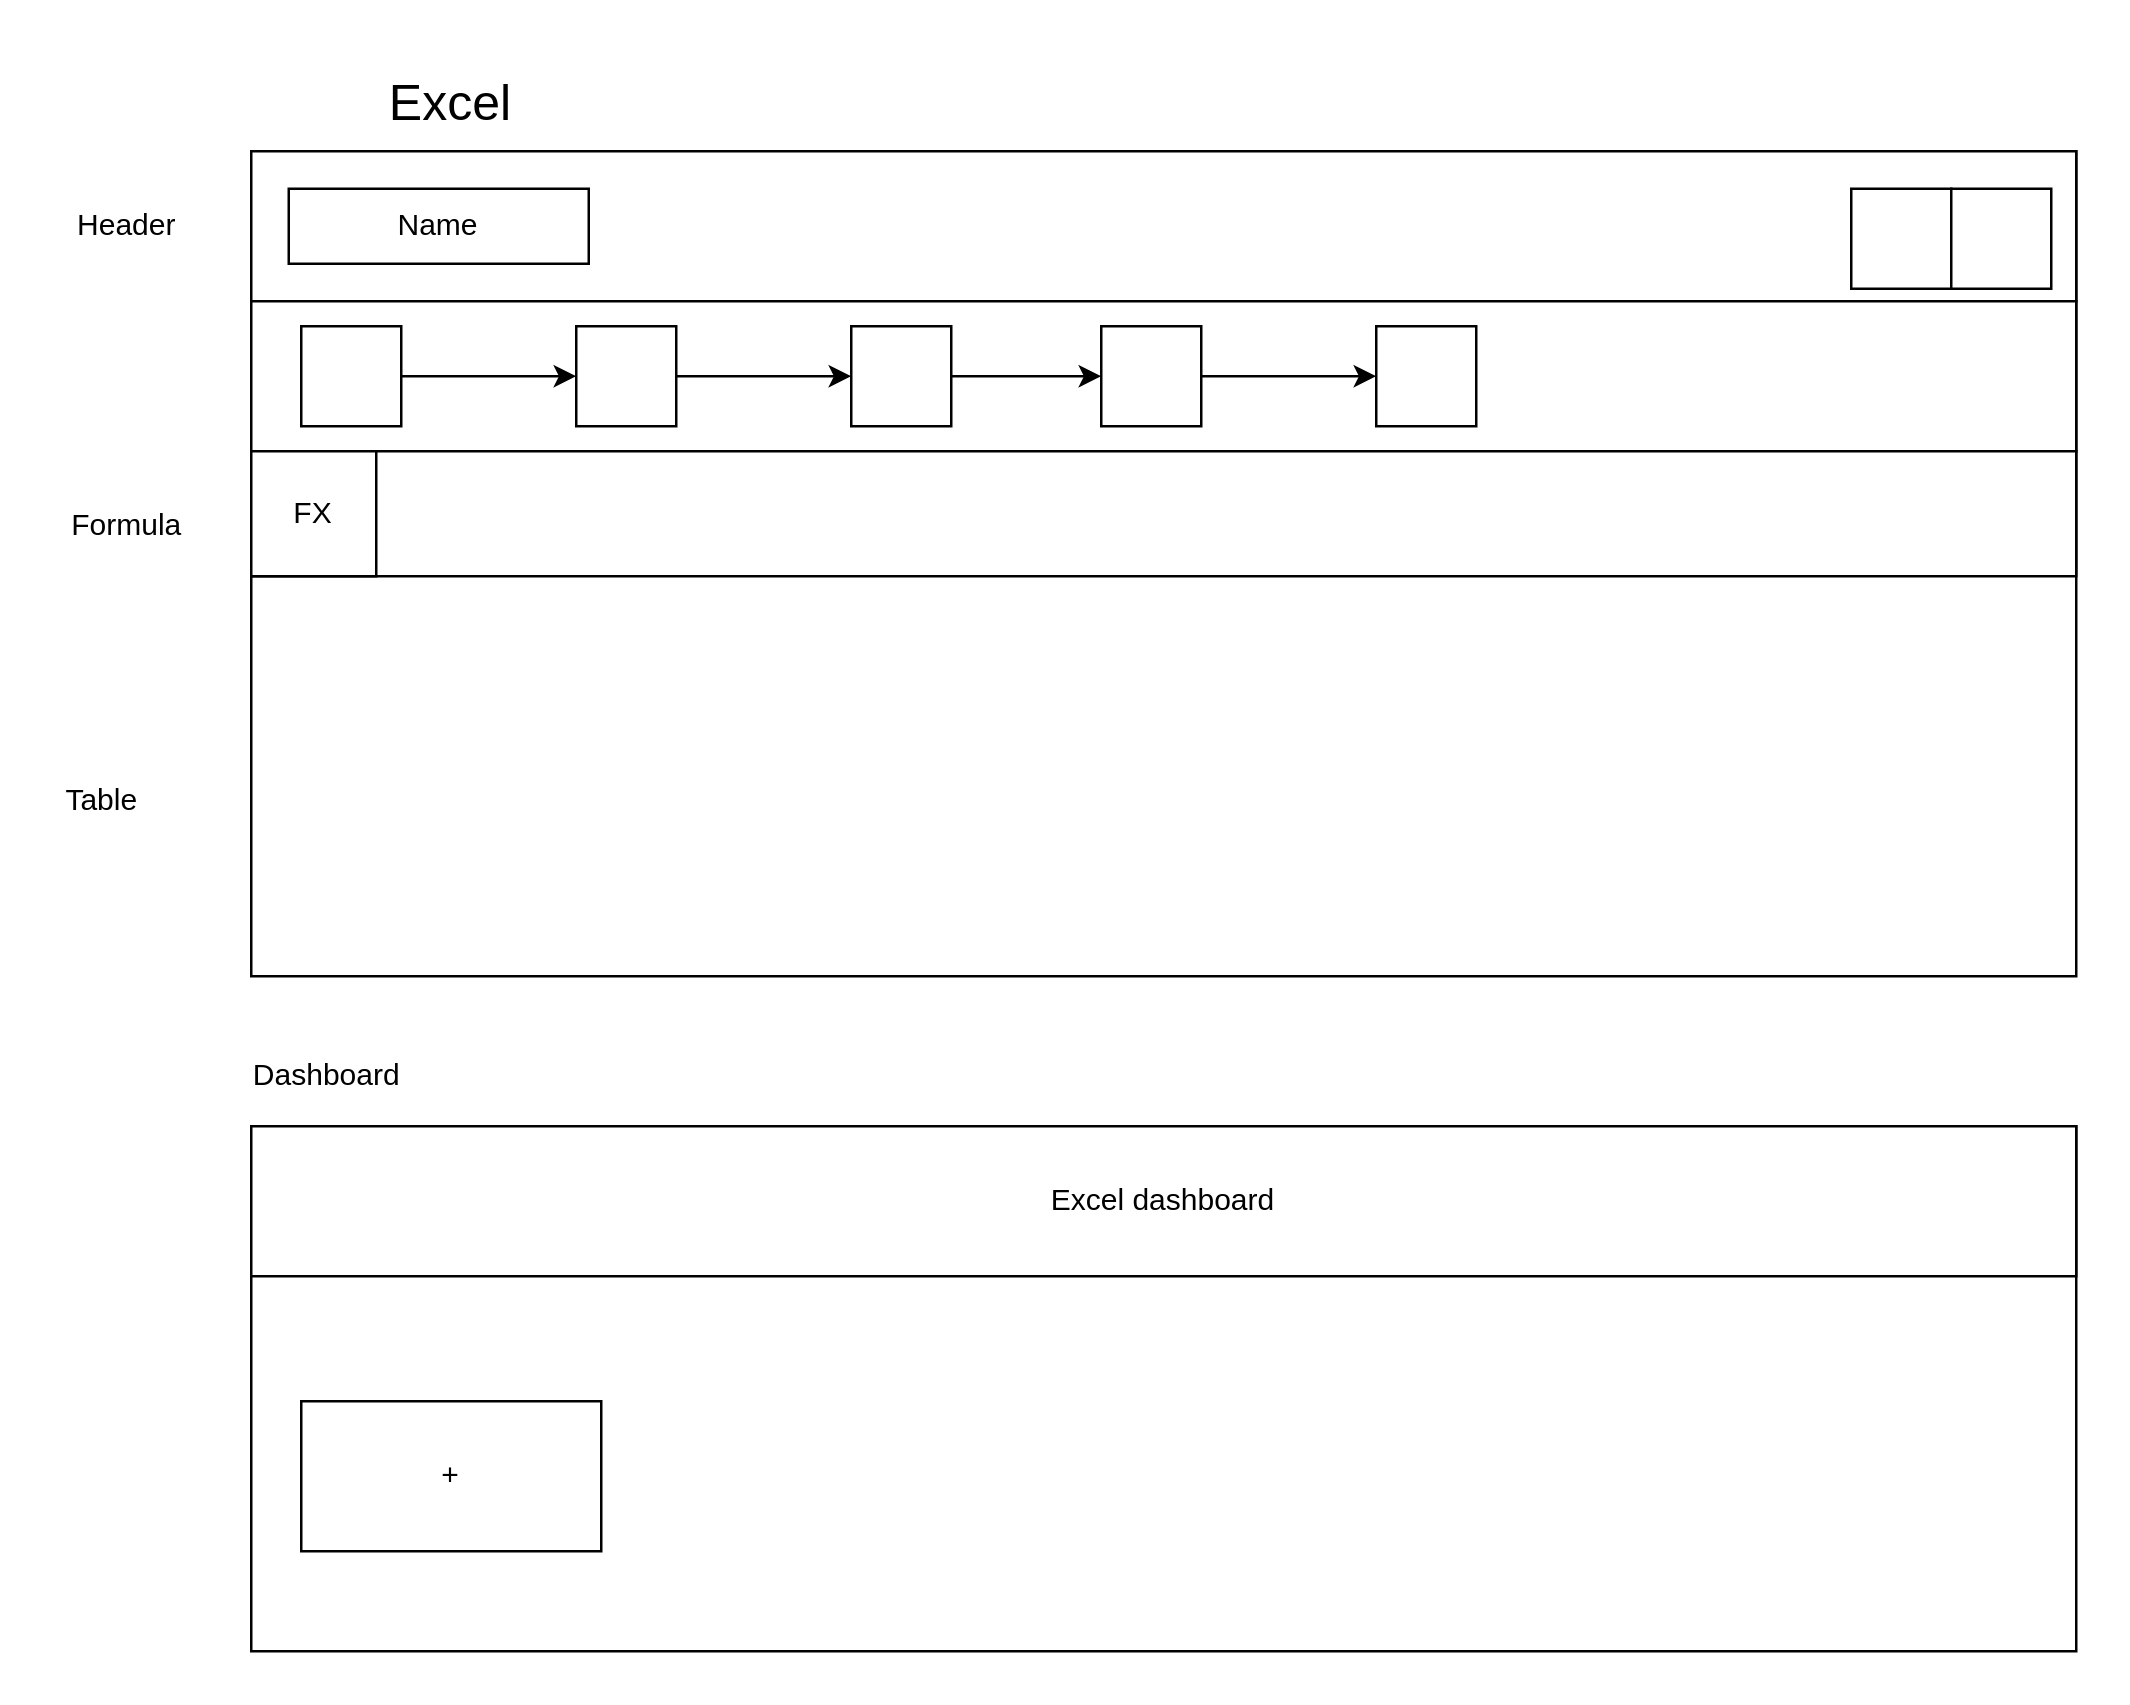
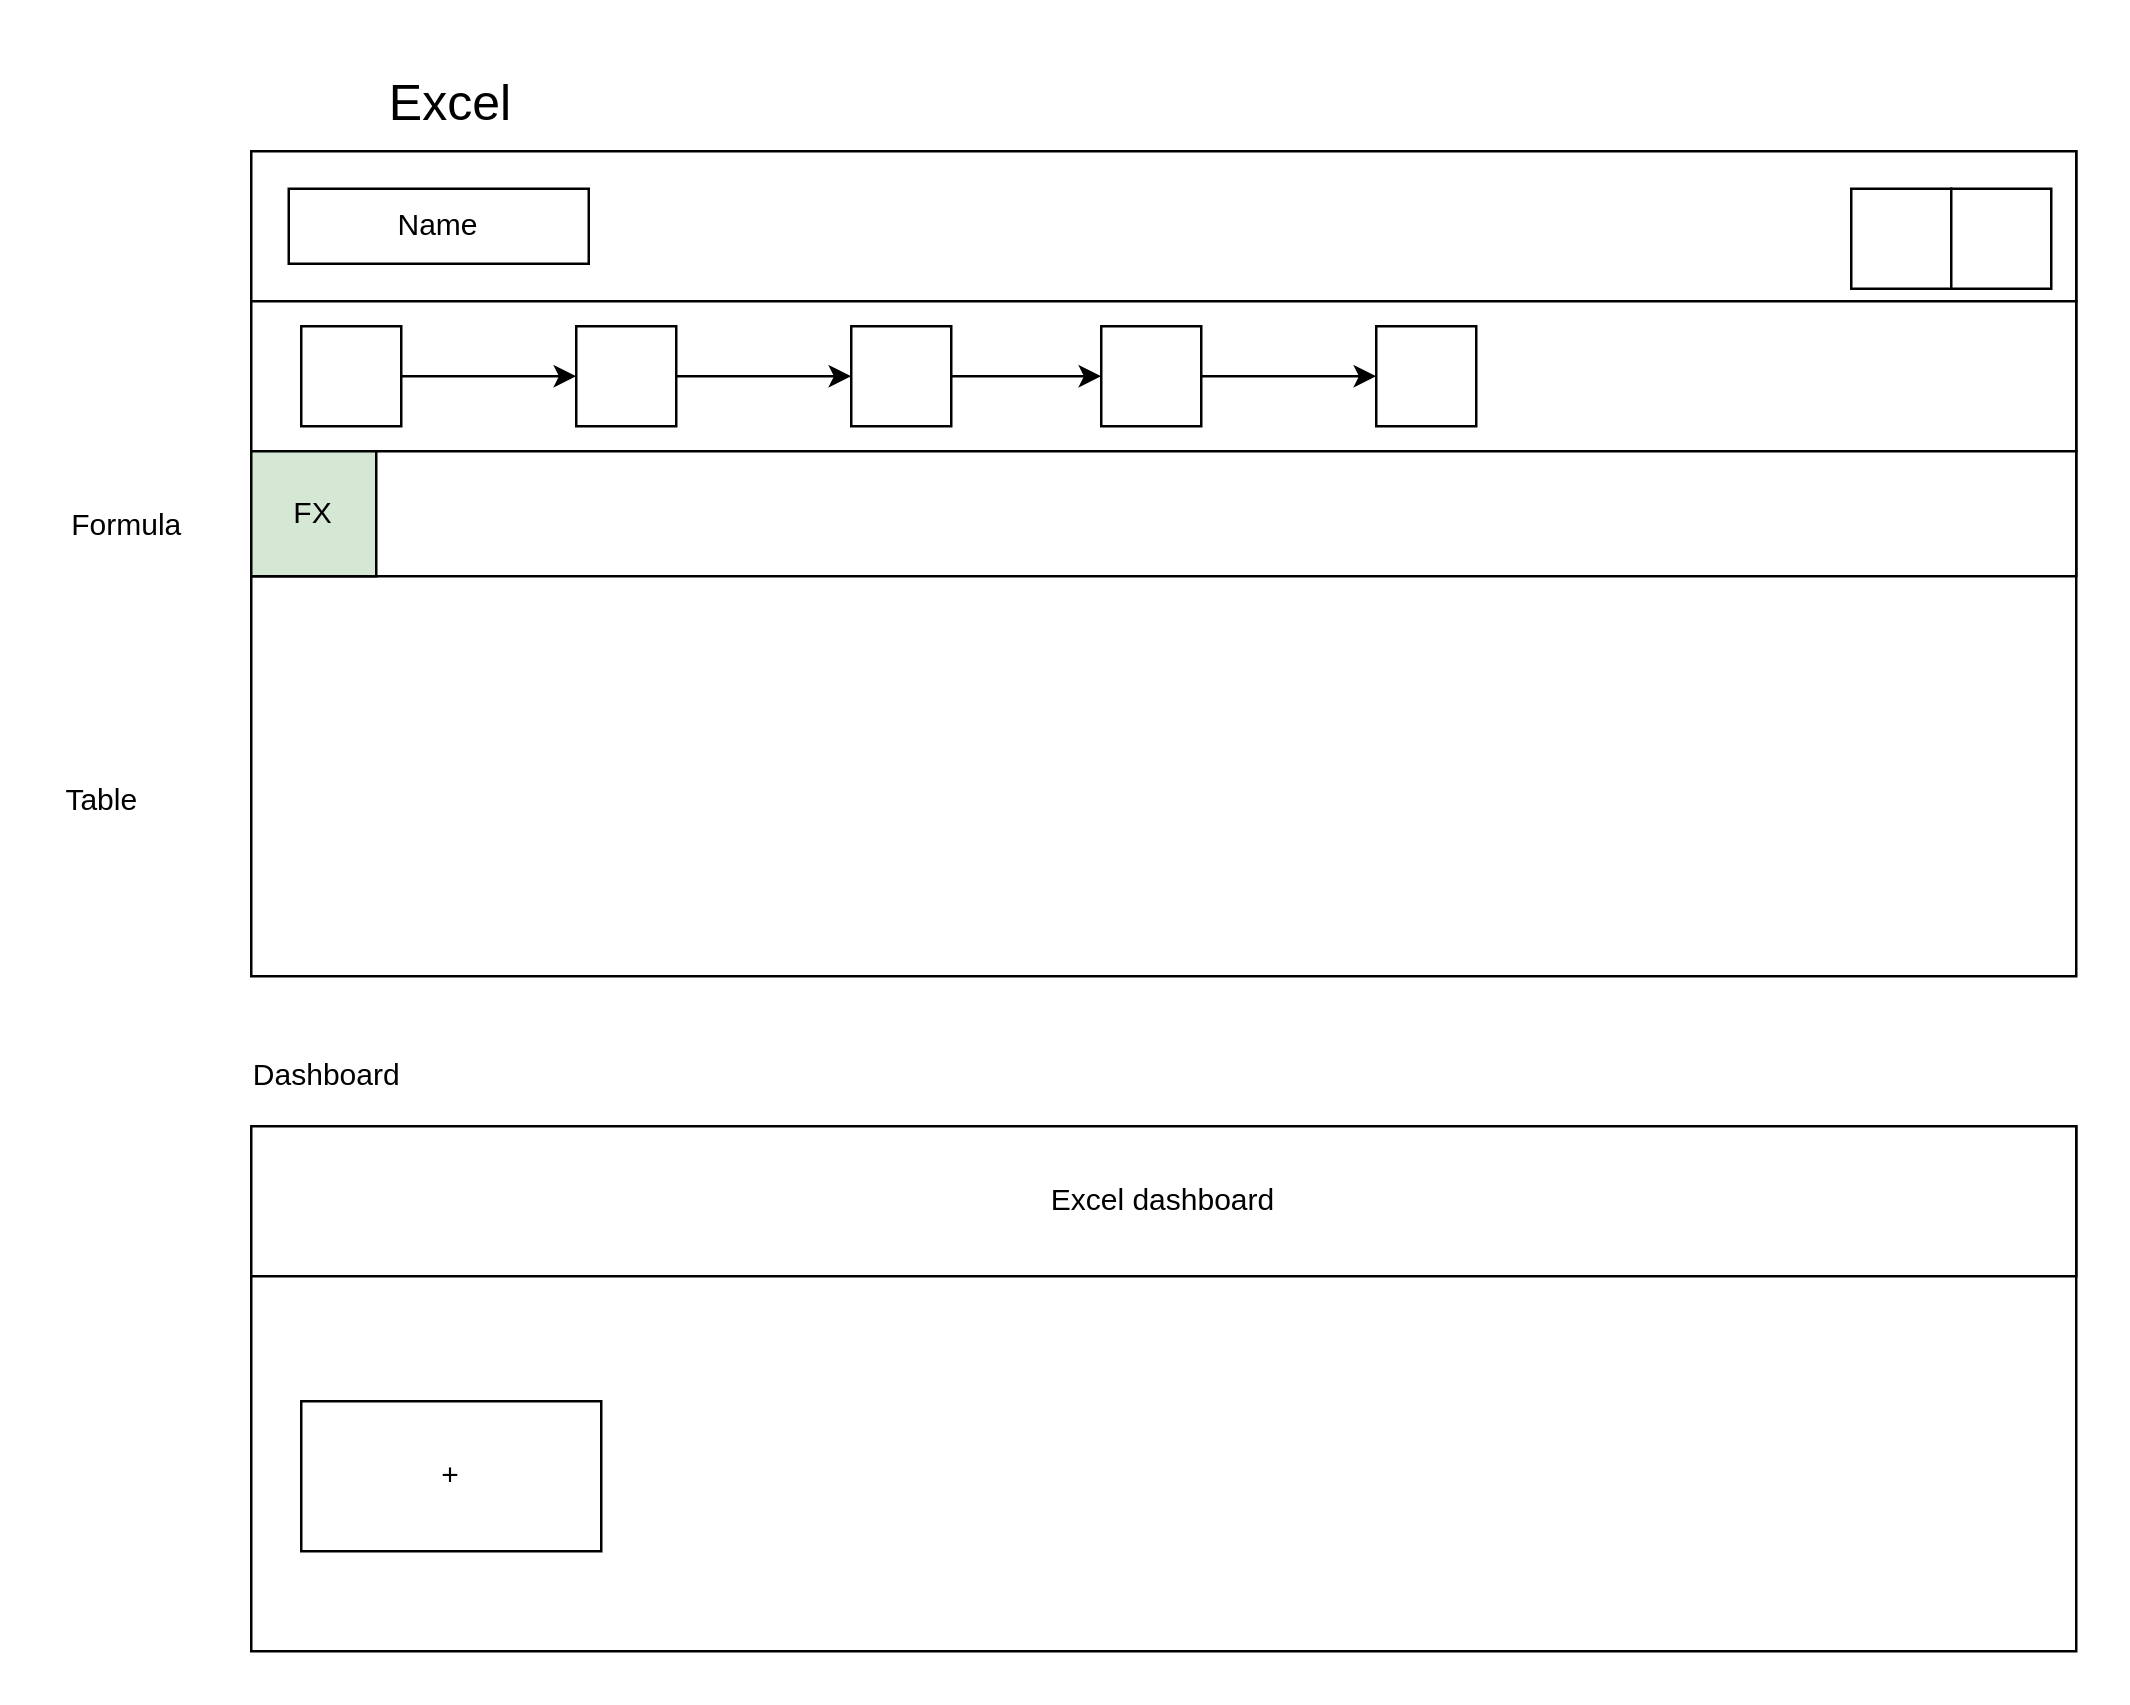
  <mxCell id="0" />
  <mxCell id="1" parent="0" />
  <mxCell id="2" value="" style="rounded=0;whiteSpace=wrap;html=1;" vertex="1" parent="1"><mxGeometry x="100" y="60" width="730" height="330" as="geometry" /></mxCell>
  <mxCell id="3" value="" style="rounded=0;whiteSpace=wrap;html=1;" vertex="1" parent="1"><mxGeometry x="100" y="60" width="730" height="60" as="geometry" /></mxCell>
  <mxCell id="4" value="Name" style="rounded=0;whiteSpace=wrap;html=1;" vertex="1" parent="1"><mxGeometry x="115" y="75" width="120" height="30" as="geometry" /></mxCell>
  <mxCell id="5" value="" style="whiteSpace=wrap;html=1;aspect=fixed;" vertex="1" parent="1"><mxGeometry x="740" y="75" width="40" height="40" as="geometry" /></mxCell>
  <mxCell id="6" value="" style="whiteSpace=wrap;html=1;aspect=fixed;" vertex="1" parent="1"><mxGeometry x="780" y="75" width="40" height="40" as="geometry" /></mxCell>
  <mxCell id="7" value="" style="rounded=0;whiteSpace=wrap;html=1;" vertex="1" parent="1"><mxGeometry x="100" y="120" width="730" height="60" as="geometry" /></mxCell>
  <mxCell id="8" value="&lt;span style=&quot;font-size: 20px&quot;&gt;Excel&lt;/span&gt;" style="text;html=1;strokeColor=none;fillColor=none;align=center;verticalAlign=middle;whiteSpace=wrap;rounded=0;" vertex="1" parent="1"><mxGeometry x="130" y="20" width="100" height="40" as="geometry" /></mxCell>
- <mxCell id="9" value="Header" style="text;html=1;align=center;verticalAlign=middle;resizable=0;points=[];autosize=1;" vertex="1" parent="1"><mxGeometry x="20" y="80" width="60" height="20" as="geometry" /></mxCell>
  <mxCell id="10" value="" style="edgeStyle=orthogonalEdgeStyle;rounded=0;orthogonalLoop=1;jettySize=auto;html=1;" edge="1" parent="1" source="11" target="13"><mxGeometry relative="1" as="geometry" /></mxCell>
  <mxCell id="11" value="" style="whiteSpace=wrap;html=1;aspect=fixed;" vertex="1" parent="1"><mxGeometry x="120" y="130" width="40" height="40" as="geometry" /></mxCell>
  <mxCell id="12" value="" style="edgeStyle=orthogonalEdgeStyle;rounded=0;orthogonalLoop=1;jettySize=auto;html=1;" edge="1" parent="1" source="13" target="15"><mxGeometry relative="1" as="geometry" /></mxCell>
  <mxCell id="13" value="" style="whiteSpace=wrap;html=1;aspect=fixed;" vertex="1" parent="1"><mxGeometry x="230" y="130" width="40" height="40" as="geometry" /></mxCell>
  <mxCell id="14" value="" style="edgeStyle=orthogonalEdgeStyle;rounded=0;orthogonalLoop=1;jettySize=auto;html=1;" edge="1" parent="1" source="15" target="17"><mxGeometry relative="1" as="geometry" /></mxCell>
  <mxCell id="15" value="" style="whiteSpace=wrap;html=1;aspect=fixed;" vertex="1" parent="1"><mxGeometry x="340" y="130" width="40" height="40" as="geometry" /></mxCell>
  <mxCell id="16" value="" style="edgeStyle=orthogonalEdgeStyle;rounded=0;orthogonalLoop=1;jettySize=auto;html=1;" edge="1" parent="1" source="17" target="18"><mxGeometry relative="1" as="geometry" /></mxCell>
  <mxCell id="17" value="" style="whiteSpace=wrap;html=1;aspect=fixed;" vertex="1" parent="1"><mxGeometry x="440" y="130" width="40" height="40" as="geometry" /></mxCell>
  <mxCell id="18" value="" style="whiteSpace=wrap;html=1;aspect=fixed;" vertex="1" parent="1"><mxGeometry x="550" y="130" width="40" height="40" as="geometry" /></mxCell>
  <mxCell id="19" value="" style="rounded=0;whiteSpace=wrap;html=1;" vertex="1" parent="1"><mxGeometry x="100" y="180" width="730" height="50" as="geometry" /></mxCell>
- <mxCell id="20" value="FX" style="whiteSpace=wrap;html=1;aspect=fixed;" vertex="1" parent="1"><mxGeometry x="100" y="180" width="50" height="50" as="geometry" /></mxCell>
+ <mxCell id="20" value="FX" style="whiteSpace=wrap;html=1;aspect=fixed;fillColor=#d5e8d4;" vertex="1" parent="1"><mxGeometry x="100" y="180" width="50" height="50" as="geometry" /></mxCell>
  <mxCell id="21" value="Formula" style="text;html=1;align=center;verticalAlign=middle;resizable=0;points=[];autosize=1;" vertex="1" parent="1"><mxGeometry x="20" y="200" width="60" height="20" as="geometry" /></mxCell>
  <mxCell id="22" value="Table" style="text;html=1;align=center;verticalAlign=middle;resizable=0;points=[];autosize=1;" vertex="1" parent="1"><mxGeometry x="20" y="310" width="40" height="20" as="geometry" /></mxCell>
  <mxCell id="23" value="" style="rounded=0;whiteSpace=wrap;html=1;" vertex="1" parent="1"><mxGeometry x="100" y="450" width="730" height="210" as="geometry" /></mxCell>
  <mxCell id="24" value="Dashboard" style="text;html=1;align=center;verticalAlign=middle;resizable=0;points=[];autosize=1;" vertex="1" parent="1"><mxGeometry x="95" y="420" width="70" height="20" as="geometry" /></mxCell>
  <mxCell id="25" value="Excel dashboard" style="rounded=0;whiteSpace=wrap;html=1;" vertex="1" parent="1"><mxGeometry x="100" y="450" width="730" height="60" as="geometry" /></mxCell>
  <mxCell id="26" value="+" style="rounded=0;whiteSpace=wrap;html=1;" vertex="1" parent="1"><mxGeometry x="120" y="560" width="120" height="60" as="geometry" /></mxCell>
